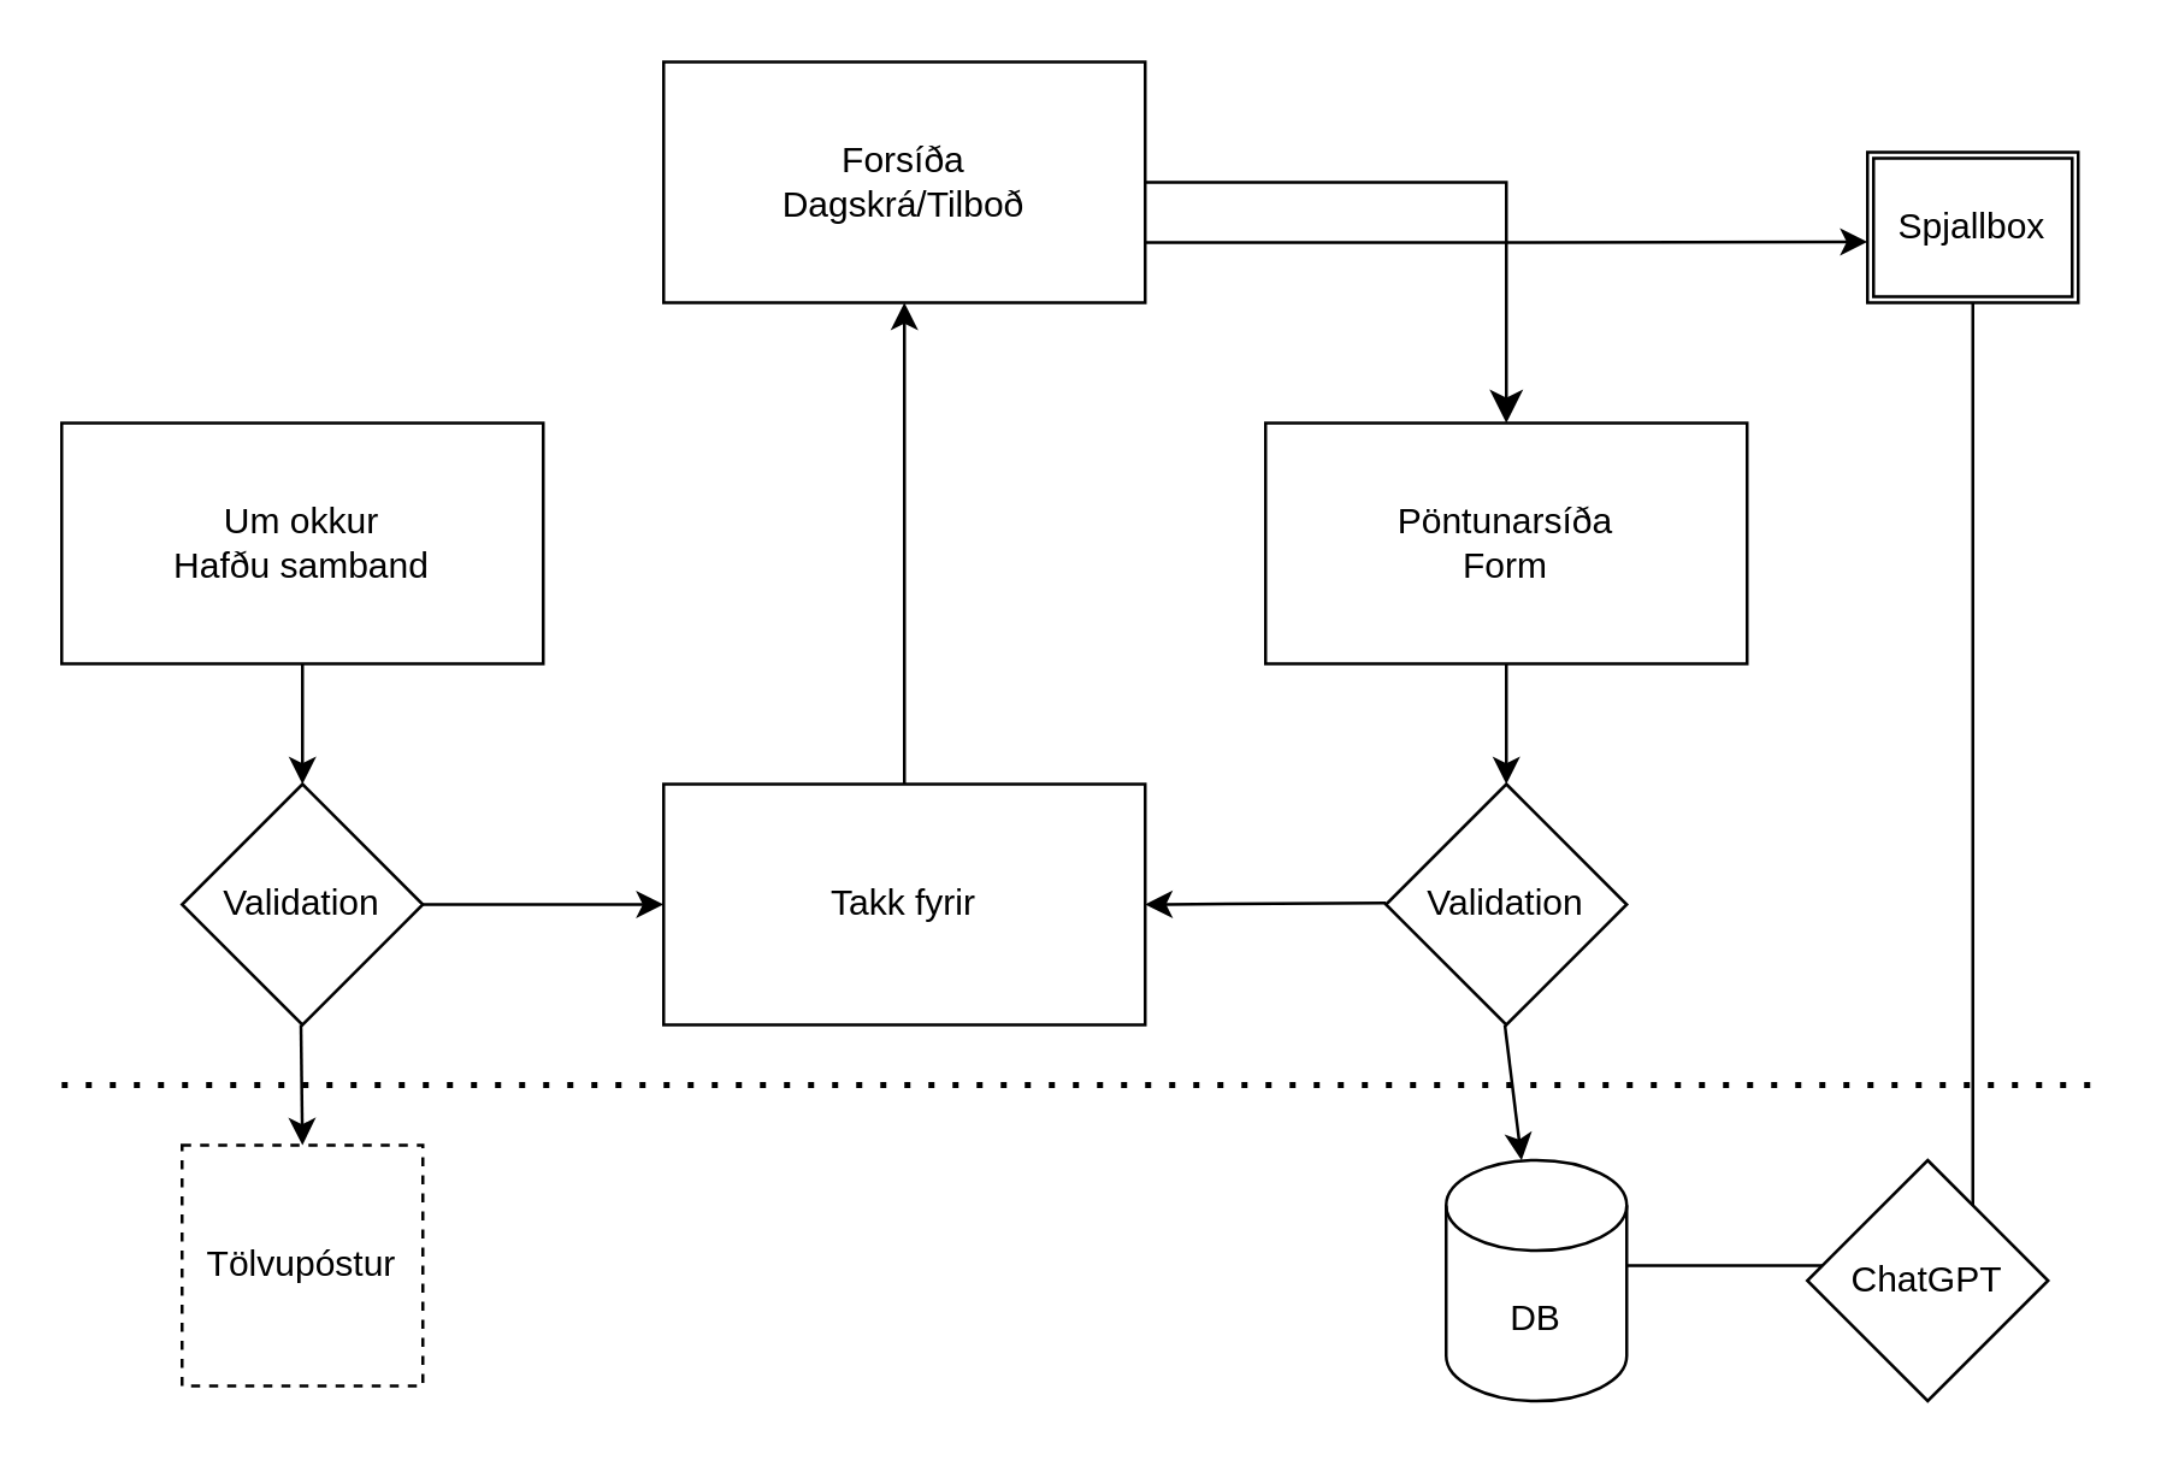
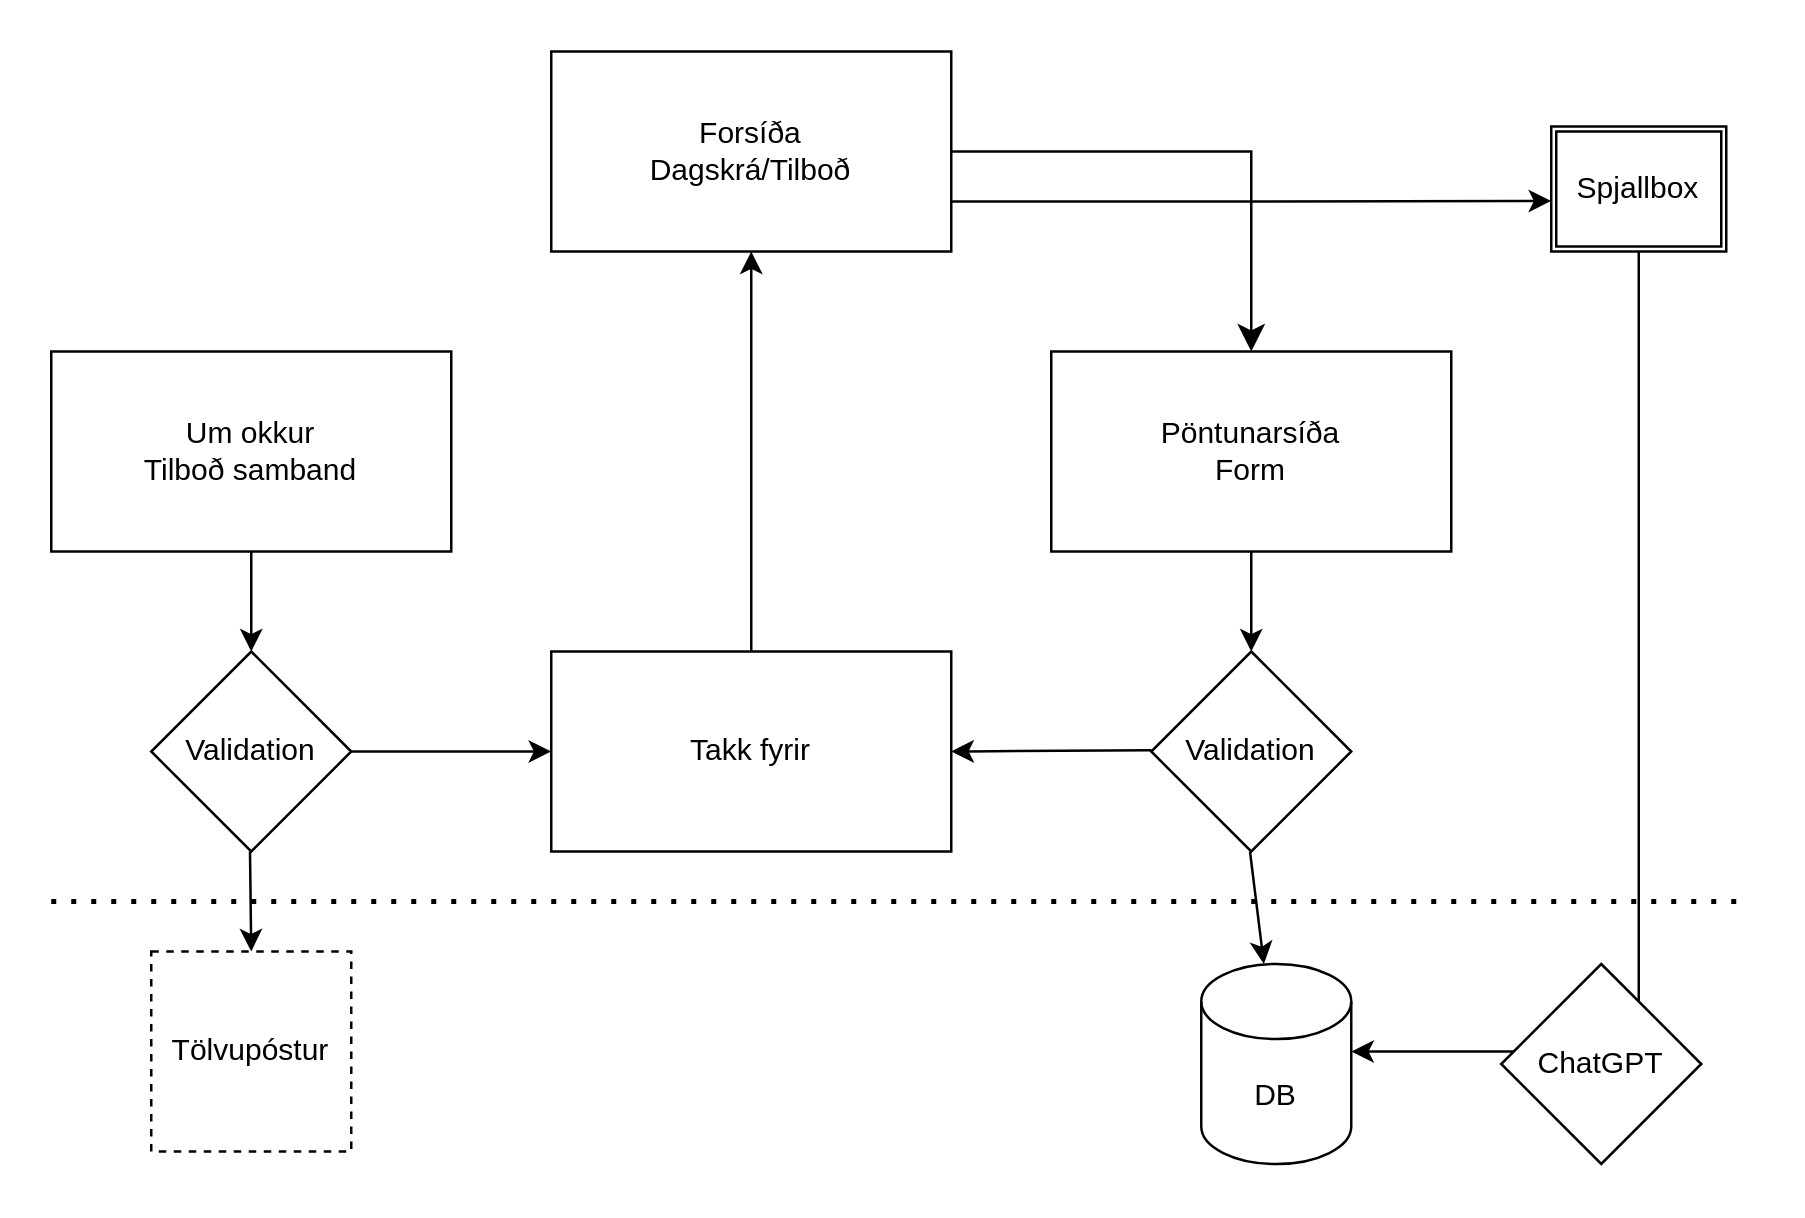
  <mxCell id="0" />
  <mxCell id="1" parent="0" />
  <mxCell id="2" style="edgeStyle=orthogonalEdgeStyle;rounded=0;orthogonalLoop=1;jettySize=auto;html=1;exitX=1;exitY=0.75;exitDx=0;exitDy=0;" edge="1" parent="1" source="3"><mxGeometry relative="1" as="geometry"><mxPoint x="620" y="79.793" as="targetPoint" /></mxGeometry></mxCell>
  <mxCell id="3" value="Forsíða&lt;div&gt;Dagskrá/Tilboð&lt;/div&gt;" style="rounded=0;whiteSpace=wrap;html=1;" parent="1" vertex="1"><mxGeometry x="220" y="20" width="160" height="80" as="geometry" /></mxCell>
  <mxCell id="4" value="Tölvupóstur" style="whiteSpace=wrap;html=1;aspect=fixed;dashed=1;" parent="1" vertex="1"><mxGeometry x="60" y="380" width="80" height="80" as="geometry" /></mxCell>
  <mxCell id="5" value="DB" style="shape=cylinder3;whiteSpace=wrap;html=1;boundedLbl=1;backgroundOutline=1;size=15;" parent="1" vertex="1"><mxGeometry x="480" y="385" width="60" height="80" as="geometry" /></mxCell>
  <mxCell id="6" style="edgeStyle=orthogonalEdgeStyle;rounded=0;orthogonalLoop=1;jettySize=auto;html=1;exitX=0.5;exitY=1;exitDx=0;exitDy=0;entryX=0.5;entryY=0;entryDx=0;entryDy=0;" edge="1" parent="1" source="7" target="10"><mxGeometry relative="1" as="geometry" /></mxCell>
  <mxCell id="7" value="Pöntunarsíða&lt;br&gt;Form" style="rounded=0;whiteSpace=wrap;html=1;" parent="1" vertex="1"><mxGeometry x="420" y="140" width="160" height="80" as="geometry" /></mxCell>
  <mxCell id="8" style="edgeStyle=orthogonalEdgeStyle;rounded=0;orthogonalLoop=1;jettySize=auto;html=1;exitX=0.5;exitY=1;exitDx=0;exitDy=0;entryX=0.5;entryY=0;entryDx=0;entryDy=0;" edge="1" parent="1" source="9" target="15"><mxGeometry relative="1" as="geometry" /></mxCell>
- <mxCell id="9" value="Um okkur&lt;br&gt;Hafðu samband" style="rounded=0;whiteSpace=wrap;html=1;" parent="1" vertex="1"><mxGeometry x="20" y="140" width="160" height="80" as="geometry" /></mxCell>
+ <mxCell id="9" value="Um okkur&lt;br&gt;Tilboð samband" style="rounded=0;whiteSpace=wrap;html=1;" parent="1" vertex="1"><mxGeometry x="20" y="140" width="160" height="80" as="geometry" /></mxCell>
  <mxCell id="10" value="Validation" style="rhombus;whiteSpace=wrap;html=1;" parent="1" vertex="1"><mxGeometry x="460" y="260" width="80" height="80" as="geometry" /></mxCell>
  <mxCell id="11" value="Takk fyrir" style="rounded=0;whiteSpace=wrap;html=1;" parent="1" vertex="1"><mxGeometry x="220" y="260" width="160" height="80" as="geometry" /></mxCell>
  <mxCell id="12" value="" style="endArrow=classic;html=1;rounded=0;entryX=0.5;entryY=1;entryDx=0;entryDy=0;" edge="1" parent="1" target="3"><mxGeometry width="50" height="50" relative="1" as="geometry"><mxPoint x="300" y="260" as="sourcePoint" /><mxPoint x="300" y="110" as="targetPoint" /></mxGeometry></mxCell>
  <mxCell id="13" value="" style="edgeStyle=segmentEdgeStyle;endArrow=classic;html=1;curved=0;rounded=0;endSize=8;startSize=8;entryX=0.5;entryY=0;entryDx=0;entryDy=0;" edge="1" parent="1" target="7"><mxGeometry width="50" height="50" relative="1" as="geometry"><mxPoint x="380" y="60" as="sourcePoint" /><mxPoint x="500" y="130" as="targetPoint" /><Array as="points"><mxPoint x="500" y="60" /></Array></mxGeometry></mxCell>
  <mxCell id="14" value="" style="endArrow=classic;html=1;rounded=0;entryX=1;entryY=0.5;entryDx=0;entryDy=0;" edge="1" parent="1" target="11"><mxGeometry width="50" height="50" relative="1" as="geometry"><mxPoint x="460" y="299.5" as="sourcePoint" /><mxPoint x="390" y="300" as="targetPoint" /></mxGeometry></mxCell>
  <mxCell id="15" value="Validation" style="rhombus;whiteSpace=wrap;html=1;" vertex="1" parent="1"><mxGeometry x="60" y="260" width="80" height="80" as="geometry" /></mxCell>
  <mxCell id="16" value="" style="endArrow=classic;html=1;rounded=0;exitX=1;exitY=0.5;exitDx=0;exitDy=0;entryX=0;entryY=0.5;entryDx=0;entryDy=0;" edge="1" parent="1" source="15" target="11"><mxGeometry width="50" height="50" relative="1" as="geometry"><mxPoint x="200" y="299.5" as="sourcePoint" /><mxPoint x="210" y="300" as="targetPoint" /></mxGeometry></mxCell>
  <mxCell id="17" value="" style="endArrow=classic;html=1;rounded=0;entryX=0.5;entryY=0;entryDx=0;entryDy=0;" edge="1" parent="1" target="4"><mxGeometry width="50" height="50" relative="1" as="geometry"><mxPoint x="99.5" y="340" as="sourcePoint" /><mxPoint x="100" y="370" as="targetPoint" /></mxGeometry></mxCell>
  <mxCell id="18" value="" style="endArrow=classic;html=1;rounded=0;" edge="1" parent="1" target="5"><mxGeometry width="50" height="50" relative="1" as="geometry"><mxPoint x="499.5" y="340" as="sourcePoint" /><mxPoint x="499.5" y="390" as="targetPoint" /></mxGeometry></mxCell>
  <mxCell id="19" value="Spjallbox" style="shape=ext;double=1;rounded=0;whiteSpace=wrap;html=1;" vertex="1" parent="1"><mxGeometry x="620" y="50" width="70" height="50" as="geometry" /></mxCell>
- <mxCell id="20" value="" style="endArrow=none;html=1;rounded=0;edgeStyle=orthogonalEdgeStyle;exitX=0.5;exitY=1;exitDx=0;exitDy=0;" edge="1" parent="1" source="19" target="5"><mxGeometry width="50" height="50" relative="1" as="geometry"><mxPoint x="655" y="141" as="sourcePoint" /><mxPoint x="510" y="390" as="targetPoint" /><Array as="points"><mxPoint x="655" y="420" /></Array></mxGeometry></mxCell>
+ <mxCell id="20" value="" style="endArrow=classic;html=1;rounded=0;edgeStyle=orthogonalEdgeStyle;exitX=0.5;exitY=1;exitDx=0;exitDy=0;" edge="1" parent="1" source="19" target="5"><mxGeometry width="50" height="50" relative="1" as="geometry"><mxPoint x="655" y="141" as="sourcePoint" /><mxPoint x="510" y="390" as="targetPoint" /><Array as="points"><mxPoint x="655" y="420" /></Array></mxGeometry></mxCell>
  <mxCell id="21" value="ChatGPT" style="rhombus;whiteSpace=wrap;html=1;" vertex="1" parent="1"><mxGeometry x="600" y="385" width="80" height="80" as="geometry" /></mxCell>
  <mxCell id="22" value="" style="endArrow=none;dashed=1;html=1;dashPattern=1 3;strokeWidth=2;rounded=0;" edge="1" parent="1"><mxGeometry width="50" height="50" relative="1" as="geometry"><mxPoint x="20" y="360" as="sourcePoint" /><mxPoint x="700" y="360" as="targetPoint" /></mxGeometry></mxCell>
